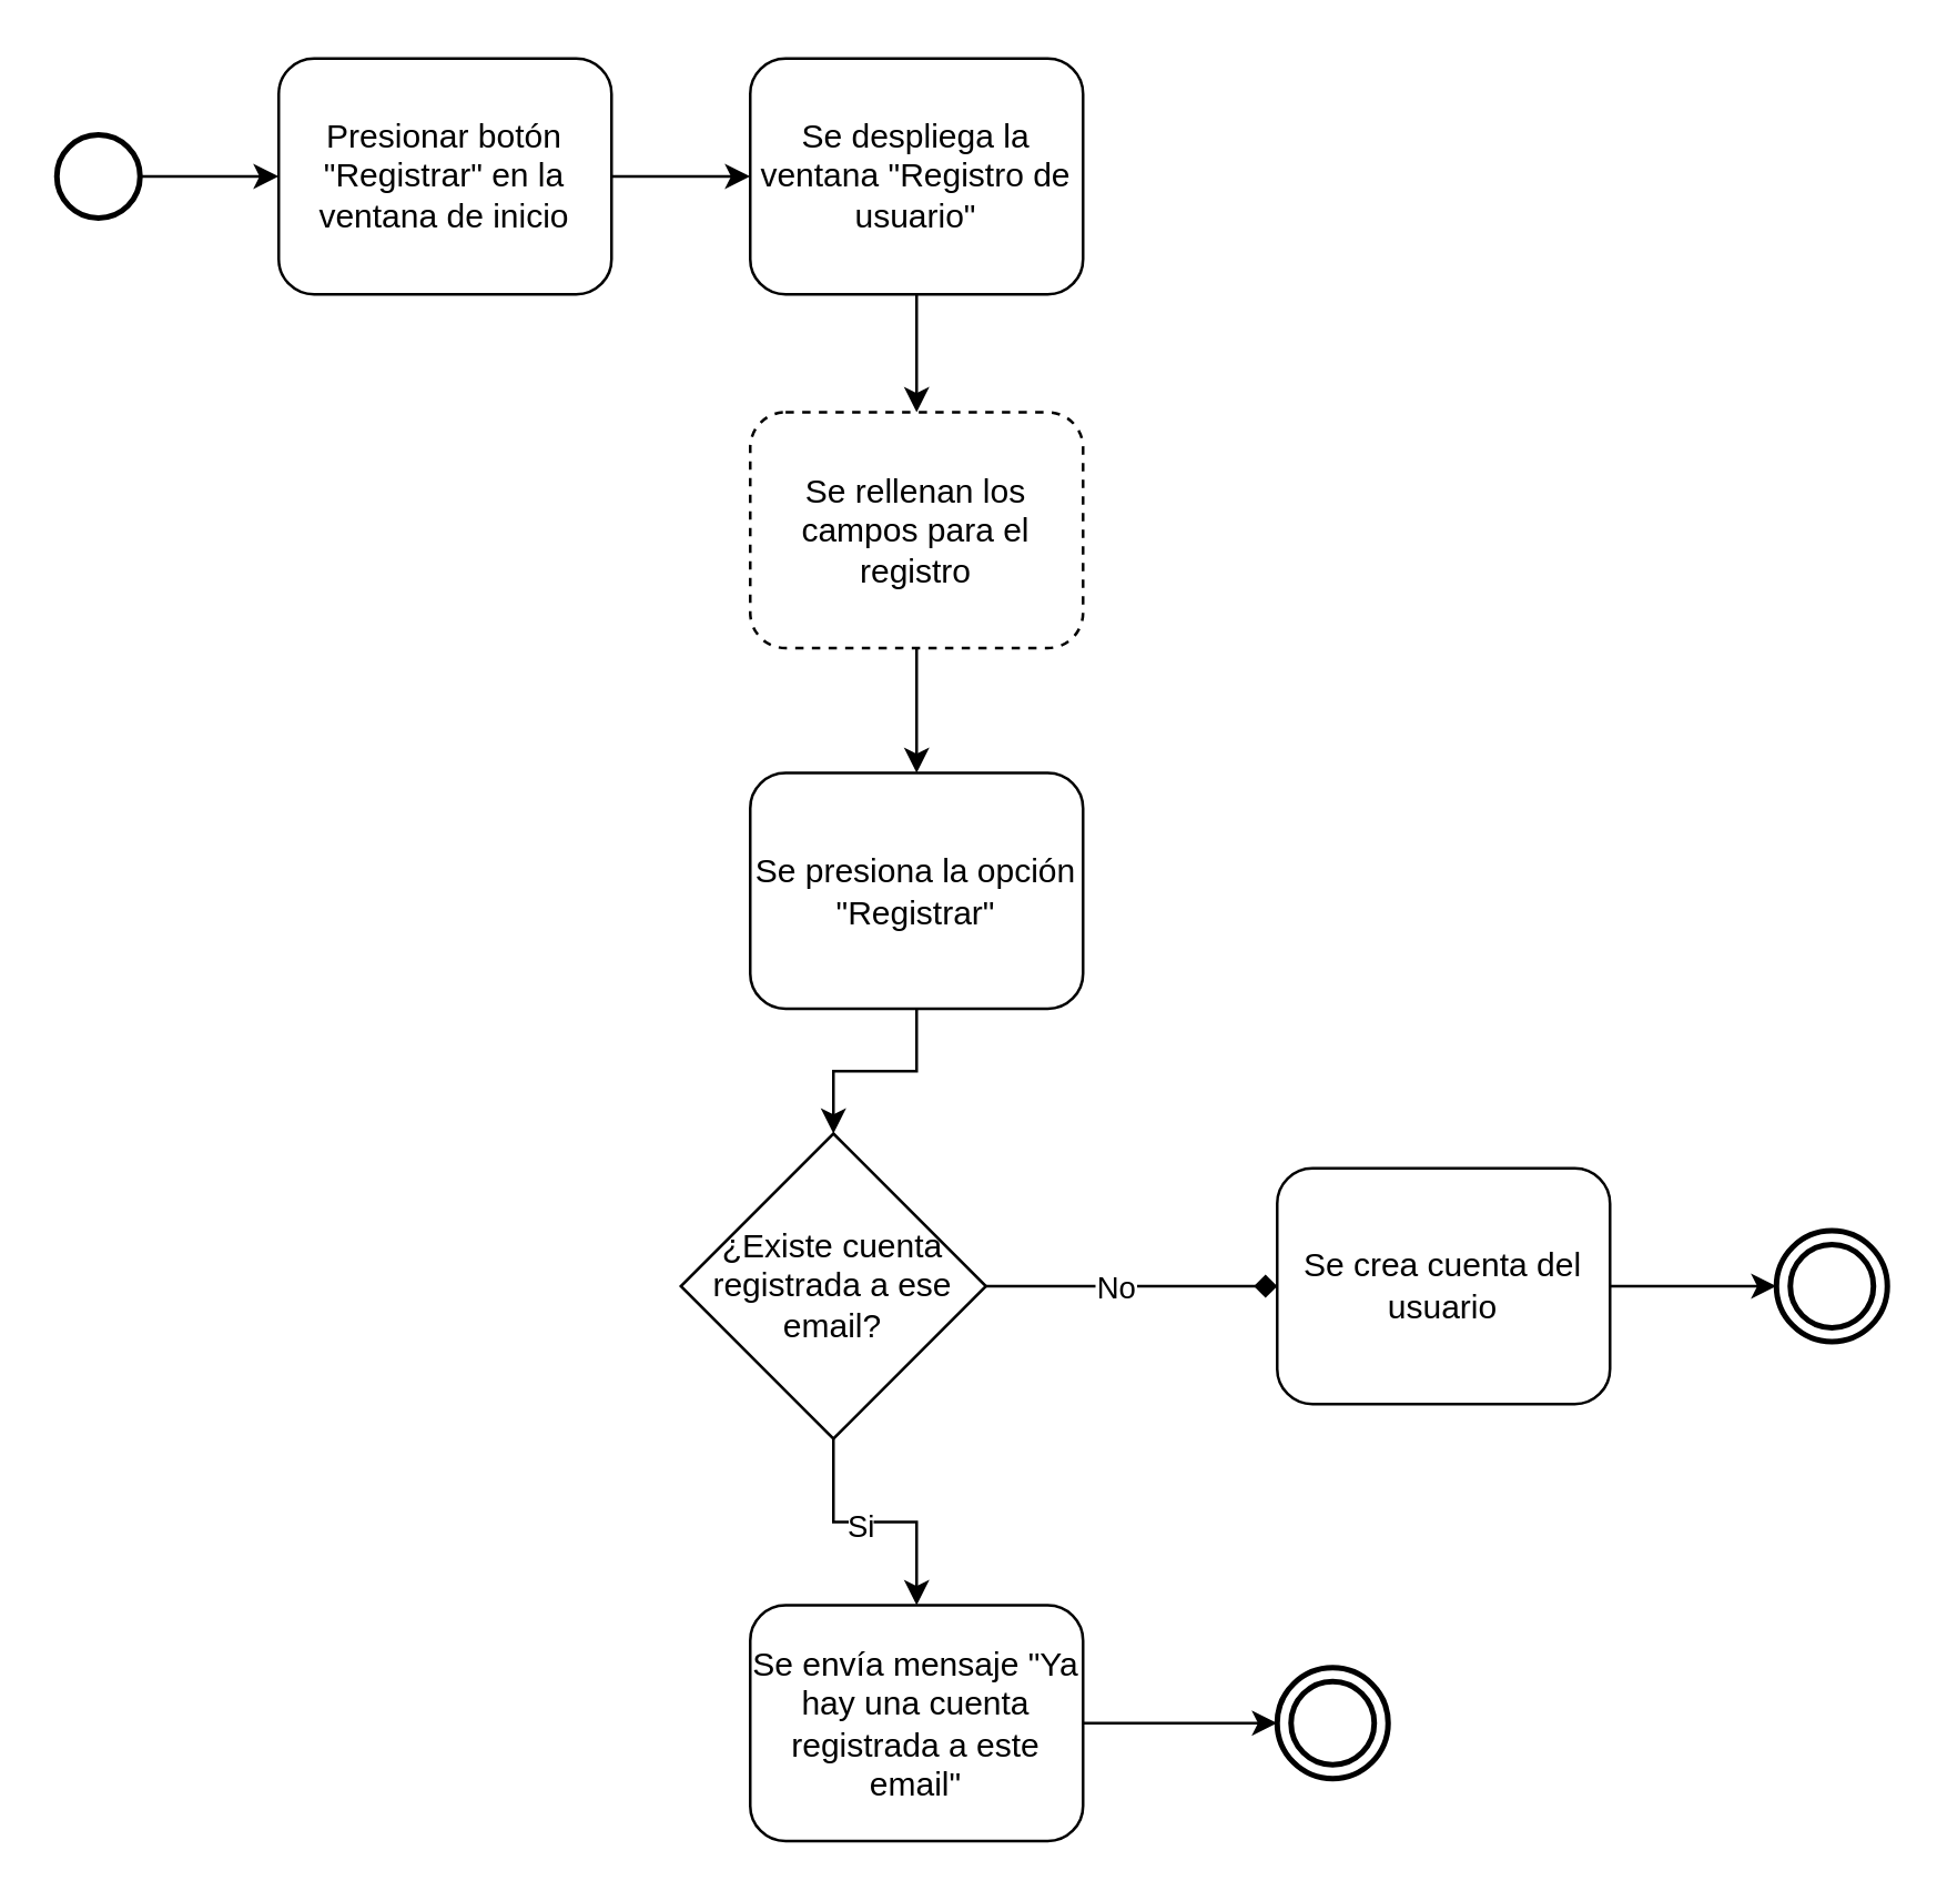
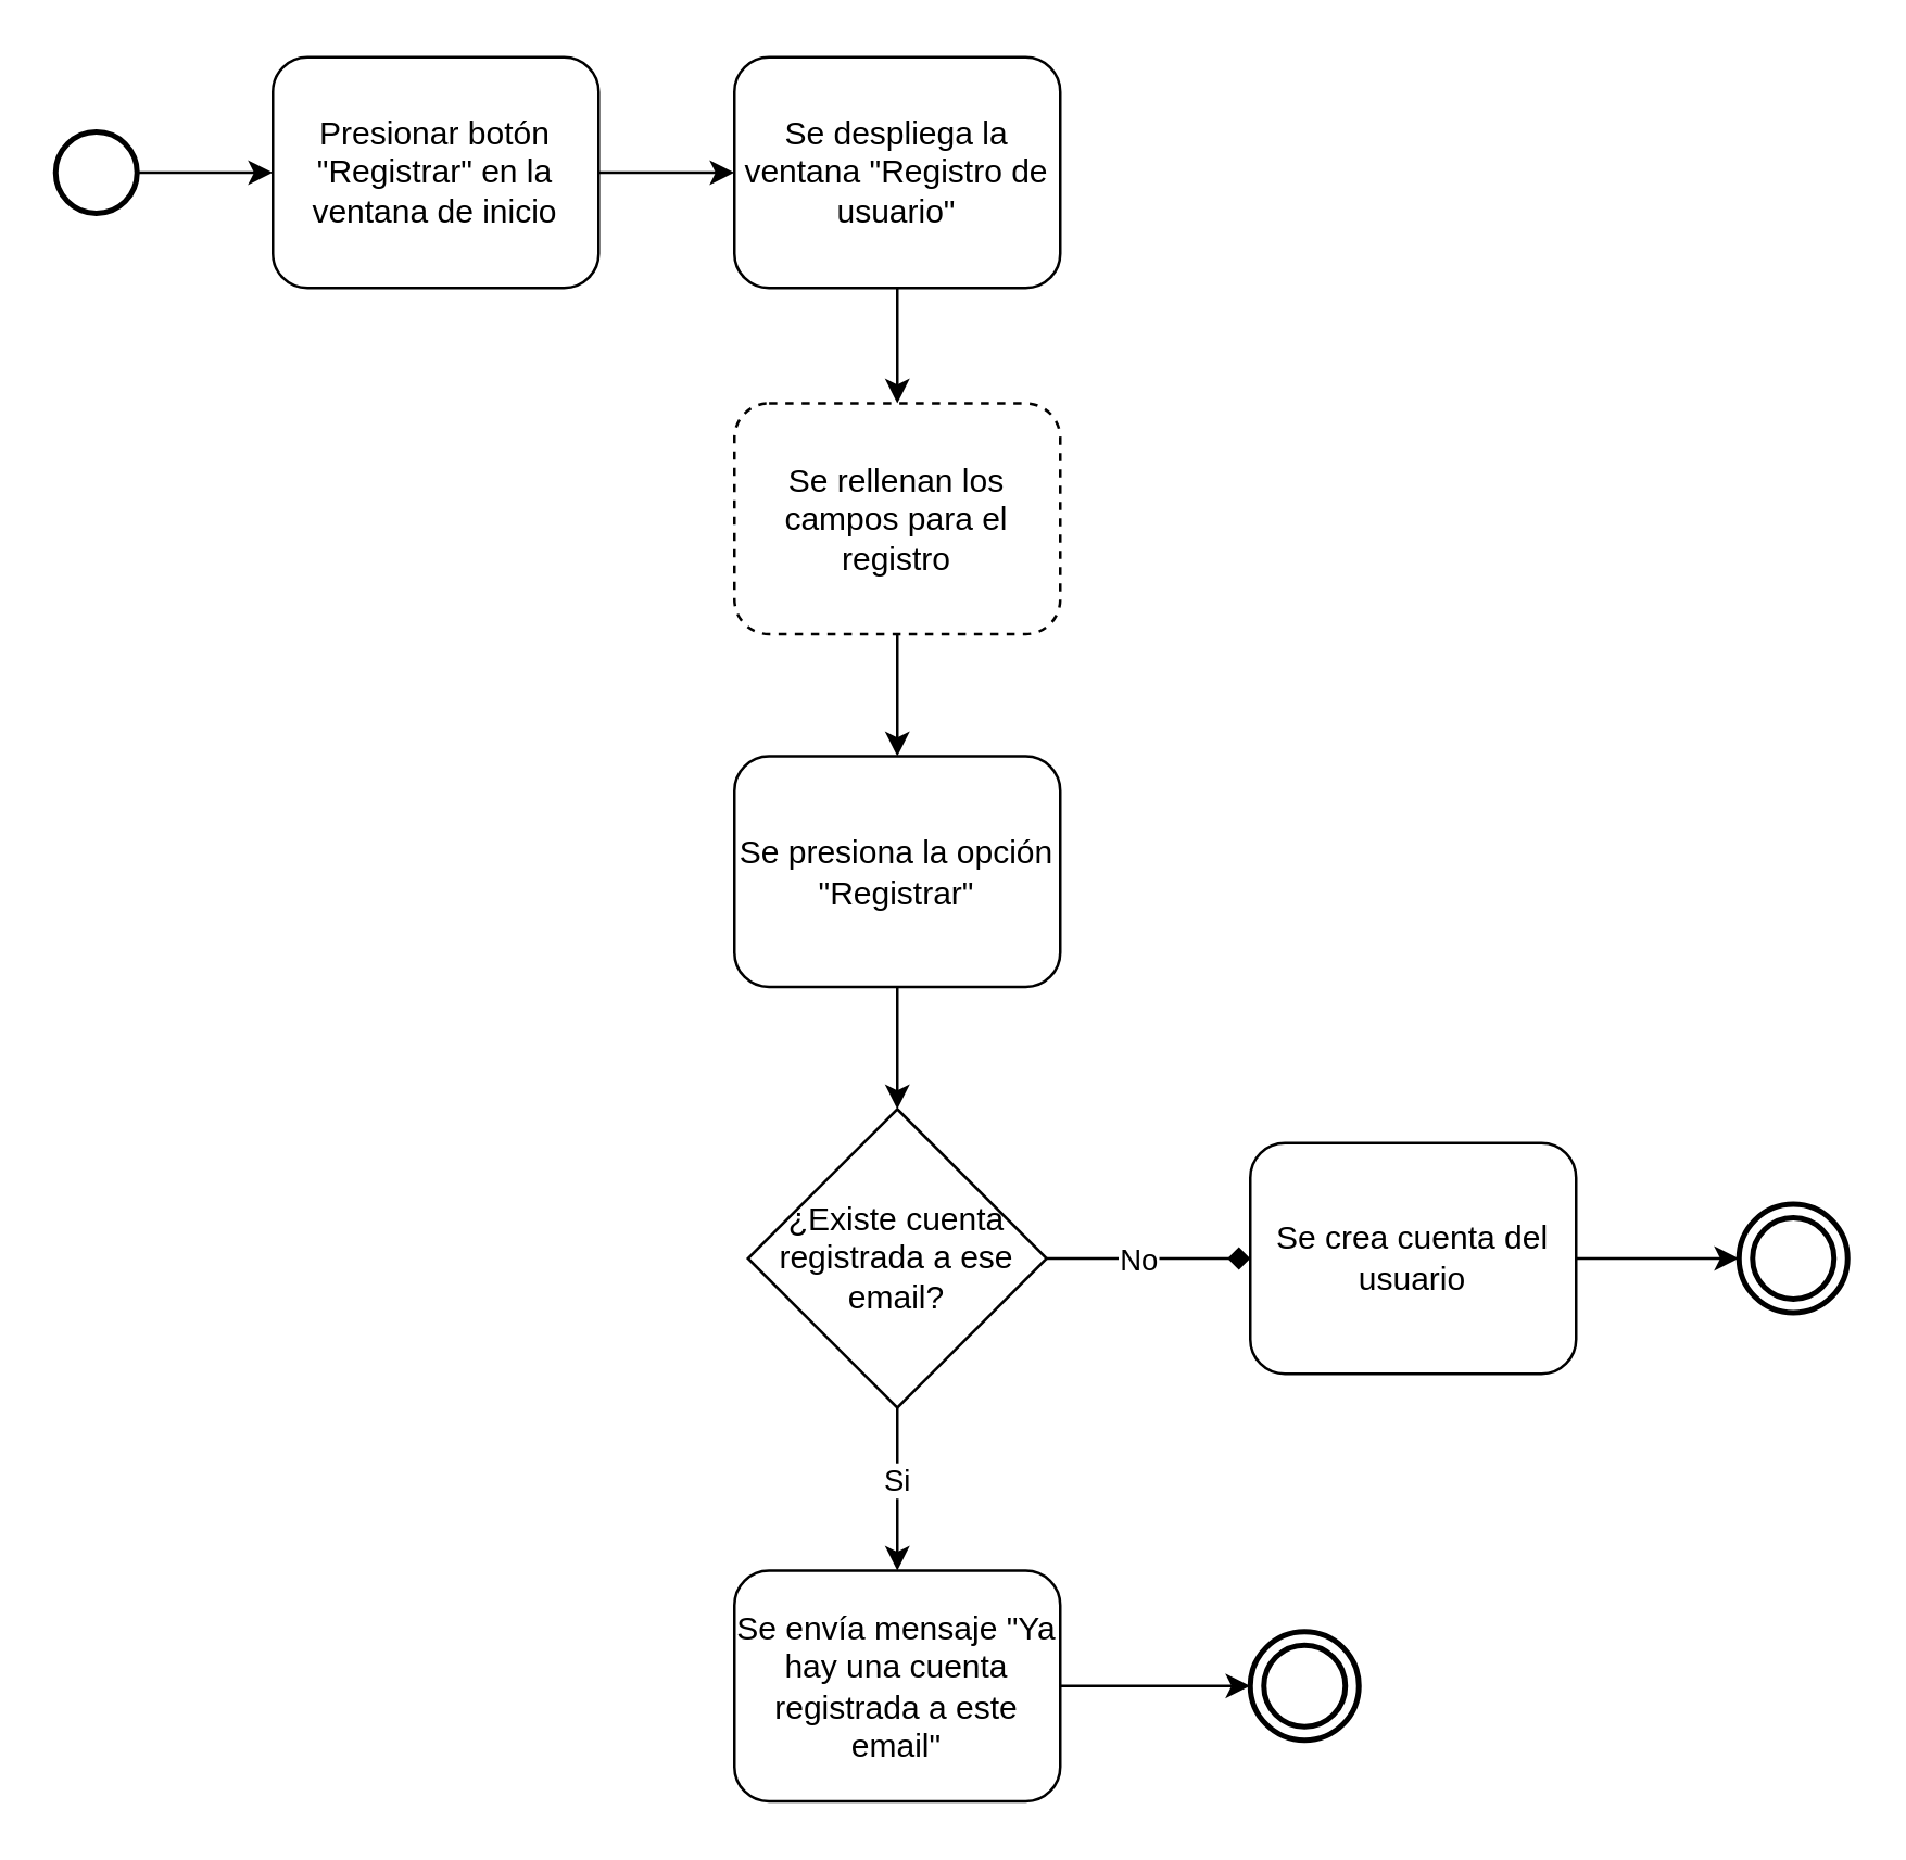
  <mxCell id="0" />
  <mxCell id="1" parent="0" />
  <mxCell id="2" style="edgeStyle=orthogonalEdgeStyle;rounded=0;orthogonalLoop=1;jettySize=auto;html=1;entryX=0;entryY=0.5;entryDx=0;entryDy=0;" edge="1" parent="1" source="3" target="5"><mxGeometry relative="1" as="geometry" /></mxCell>
  <mxCell id="3" value="" style="strokeWidth=2;html=1;shape=mxgraph.flowchart.start_2;whiteSpace=wrap;" vertex="1" parent="1"><mxGeometry x="20" y="48" width="30" height="30" as="geometry" /></mxCell>
  <mxCell id="4" style="edgeStyle=orthogonalEdgeStyle;rounded=0;orthogonalLoop=1;jettySize=auto;html=1;entryX=0;entryY=0.5;entryDx=0;entryDy=0;" edge="1" parent="1" source="5" target="7"><mxGeometry relative="1" as="geometry" /></mxCell>
  <mxCell id="5" value="Presionar botón &quot;Registrar&quot; en la ventana de inicio" style="rounded=1;whiteSpace=wrap;html=1;" vertex="1" parent="1"><mxGeometry x="100" y="20.5" width="120" height="85" as="geometry" /></mxCell>
  <mxCell id="6" style="edgeStyle=orthogonalEdgeStyle;rounded=0;orthogonalLoop=1;jettySize=auto;html=1;entryX=0.5;entryY=0;entryDx=0;entryDy=0;" edge="1" parent="1" source="7" target="9"><mxGeometry relative="1" as="geometry" /></mxCell>
  <mxCell id="7" value="Se despliega la ventana &quot;Registro de usuario&quot;" style="rounded=1;whiteSpace=wrap;html=1;" vertex="1" parent="1"><mxGeometry x="270" y="20.5" width="120" height="85" as="geometry" /></mxCell>
  <mxCell id="8" style="edgeStyle=orthogonalEdgeStyle;rounded=0;orthogonalLoop=1;jettySize=auto;html=1;entryX=0.5;entryY=0;entryDx=0;entryDy=0;" edge="1" parent="1" source="9" target="11"><mxGeometry relative="1" as="geometry" /></mxCell>
  <mxCell id="9" value="Se rellenan los campos para el registro" style="rounded=1;whiteSpace=wrap;html=1;dashed=1;" vertex="1" parent="1"><mxGeometry x="270" y="148" width="120" height="85" as="geometry" /></mxCell>
  <mxCell id="10" style="edgeStyle=orthogonalEdgeStyle;rounded=0;orthogonalLoop=1;jettySize=auto;html=1;entryX=0.5;entryY=0;entryDx=0;entryDy=0;" edge="1" parent="1" source="11" target="16"><mxGeometry relative="1" as="geometry" /></mxCell>
  <mxCell id="11" value="Se presiona la opción &quot;Registrar&quot;" style="rounded=1;whiteSpace=wrap;html=1;" vertex="1" parent="1"><mxGeometry x="270" y="278" width="120" height="85" as="geometry" /></mxCell>
  <mxCell id="12" style="edgeStyle=orthogonalEdgeStyle;rounded=0;orthogonalLoop=1;jettySize=auto;html=1;entryX=0;entryY=0.5;entryDx=0;entryDy=0;endArrow=diamond;" edge="1" parent="1" source="16" target="18"><mxGeometry relative="1" as="geometry" /></mxCell>
  <mxCell id="13" value="No" style="edgeLabel;html=1;align=center;verticalAlign=middle;resizable=0;points=[];" vertex="1" connectable="0" parent="12"><mxGeometry x="-0.12" relative="1" as="geometry"><mxPoint as="offset" /></mxGeometry></mxCell>
  <mxCell id="14" style="edgeStyle=orthogonalEdgeStyle;rounded=0;orthogonalLoop=1;jettySize=auto;html=1;entryX=0.5;entryY=0;entryDx=0;entryDy=0;" edge="1" parent="1" source="16" target="20"><mxGeometry relative="1" as="geometry" /></mxCell>
  <mxCell id="15" value="Si" style="edgeLabel;html=1;align=center;verticalAlign=middle;resizable=0;points=[];" vertex="1" connectable="0" parent="14"><mxGeometry x="-0.133" y="-1" relative="1" as="geometry"><mxPoint as="offset" /></mxGeometry></mxCell>
- <mxCell id="16" value="¿Existe cuenta registrada a ese email?" style="rhombus;whiteSpace=wrap;html=1;" vertex="1" parent="1"><mxGeometry x="245" y="408" width="110" height="110" as="geometry" /></mxCell>
+ <mxCell id="16" value="¿Existe cuenta registrada a ese email?" style="rhombus;whiteSpace=wrap;html=1;" vertex="1" parent="1"><mxGeometry x="275" y="408" width="110" height="110" as="geometry" /></mxCell>
  <mxCell id="17" style="edgeStyle=orthogonalEdgeStyle;rounded=0;orthogonalLoop=1;jettySize=auto;html=1;entryX=0;entryY=0.5;entryDx=0;entryDy=0;" edge="1" parent="1" source="18" target="21"><mxGeometry relative="1" as="geometry" /></mxCell>
  <mxCell id="18" value="Se crea cuenta del usuario" style="rounded=1;whiteSpace=wrap;html=1;" vertex="1" parent="1"><mxGeometry x="460" y="420.5" width="120" height="85" as="geometry" /></mxCell>
  <mxCell id="19" style="edgeStyle=orthogonalEdgeStyle;rounded=0;orthogonalLoop=1;jettySize=auto;html=1;entryX=0;entryY=0.5;entryDx=0;entryDy=0;" edge="1" parent="1" source="20" target="22"><mxGeometry relative="1" as="geometry" /></mxCell>
  <mxCell id="20" value="Se envía mensaje &quot;Ya hay una cuenta registrada a este email&quot;" style="rounded=1;whiteSpace=wrap;html=1;" vertex="1" parent="1"><mxGeometry x="270" y="578" width="120" height="85" as="geometry" /></mxCell>
  <mxCell id="21" value="" style="ellipse;shape=doubleEllipse;whiteSpace=wrap;html=1;aspect=fixed;perimeterSpacing=0;strokeWidth=2;" vertex="1" parent="1"><mxGeometry x="640" y="443" width="40" height="40" as="geometry" /></mxCell>
  <mxCell id="22" value="" style="ellipse;shape=doubleEllipse;whiteSpace=wrap;html=1;aspect=fixed;perimeterSpacing=0;strokeWidth=2;" vertex="1" parent="1"><mxGeometry x="460" y="600.5" width="40" height="40" as="geometry" /></mxCell>
